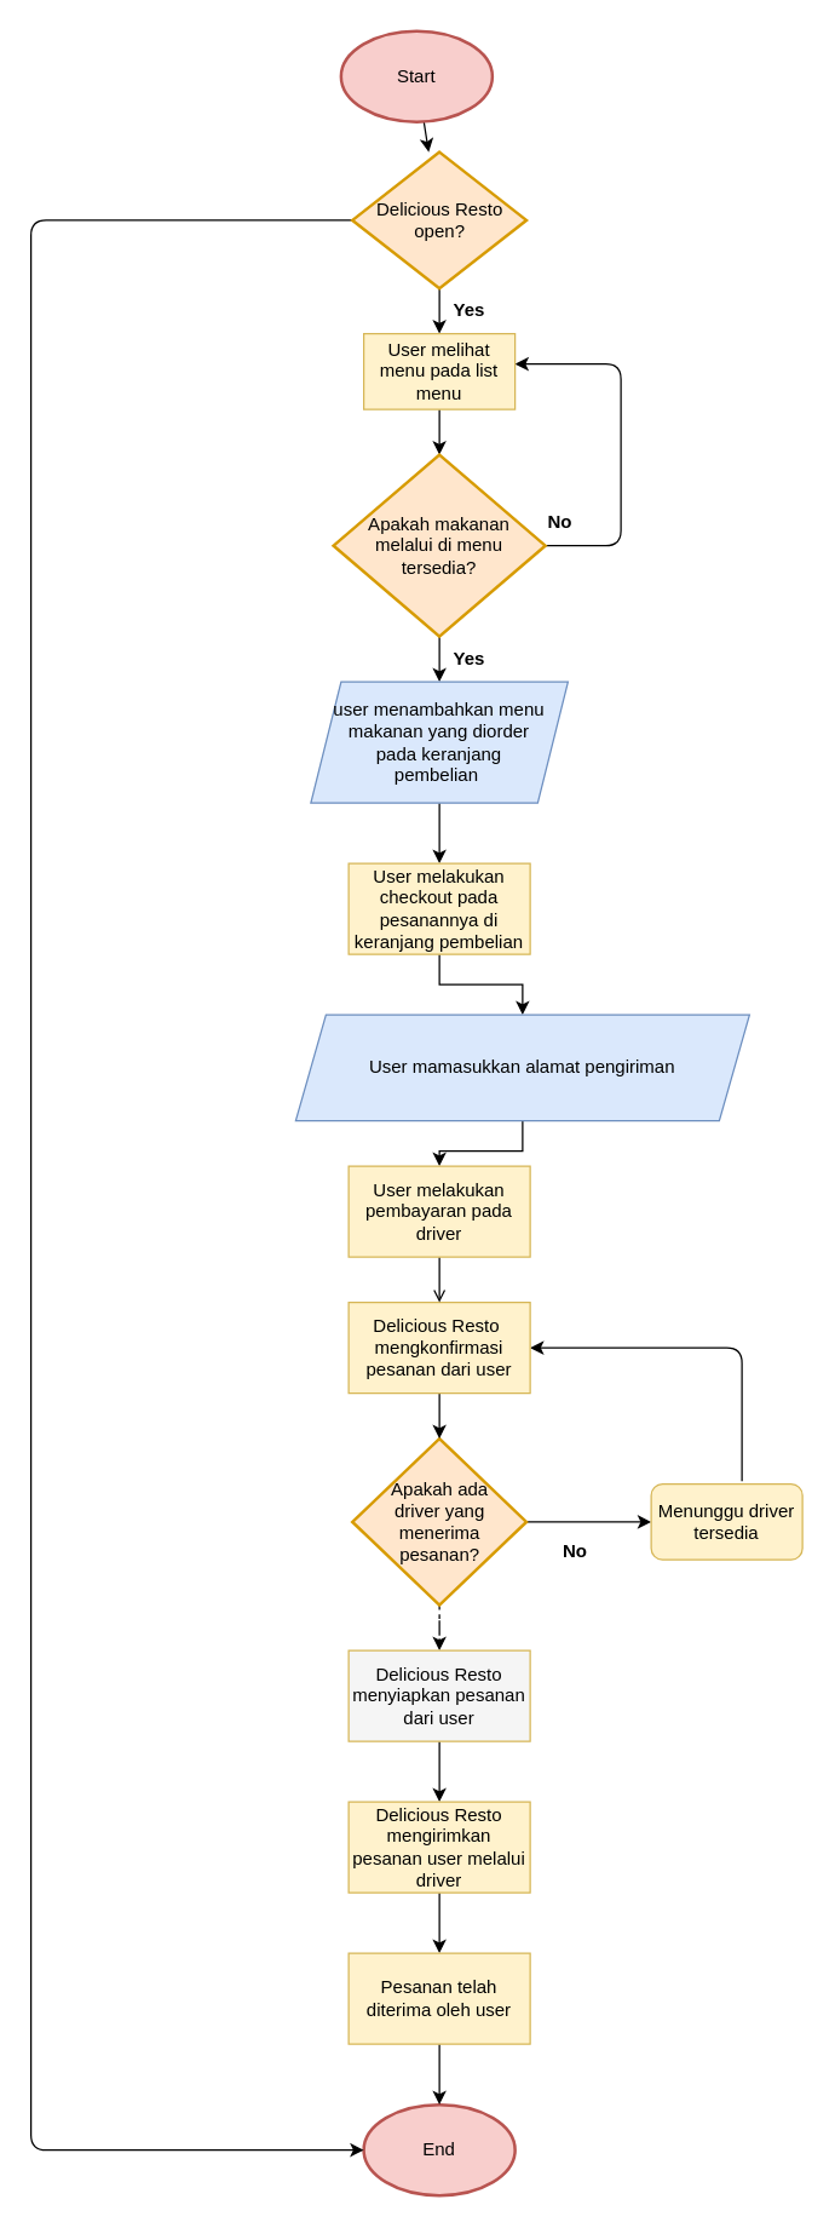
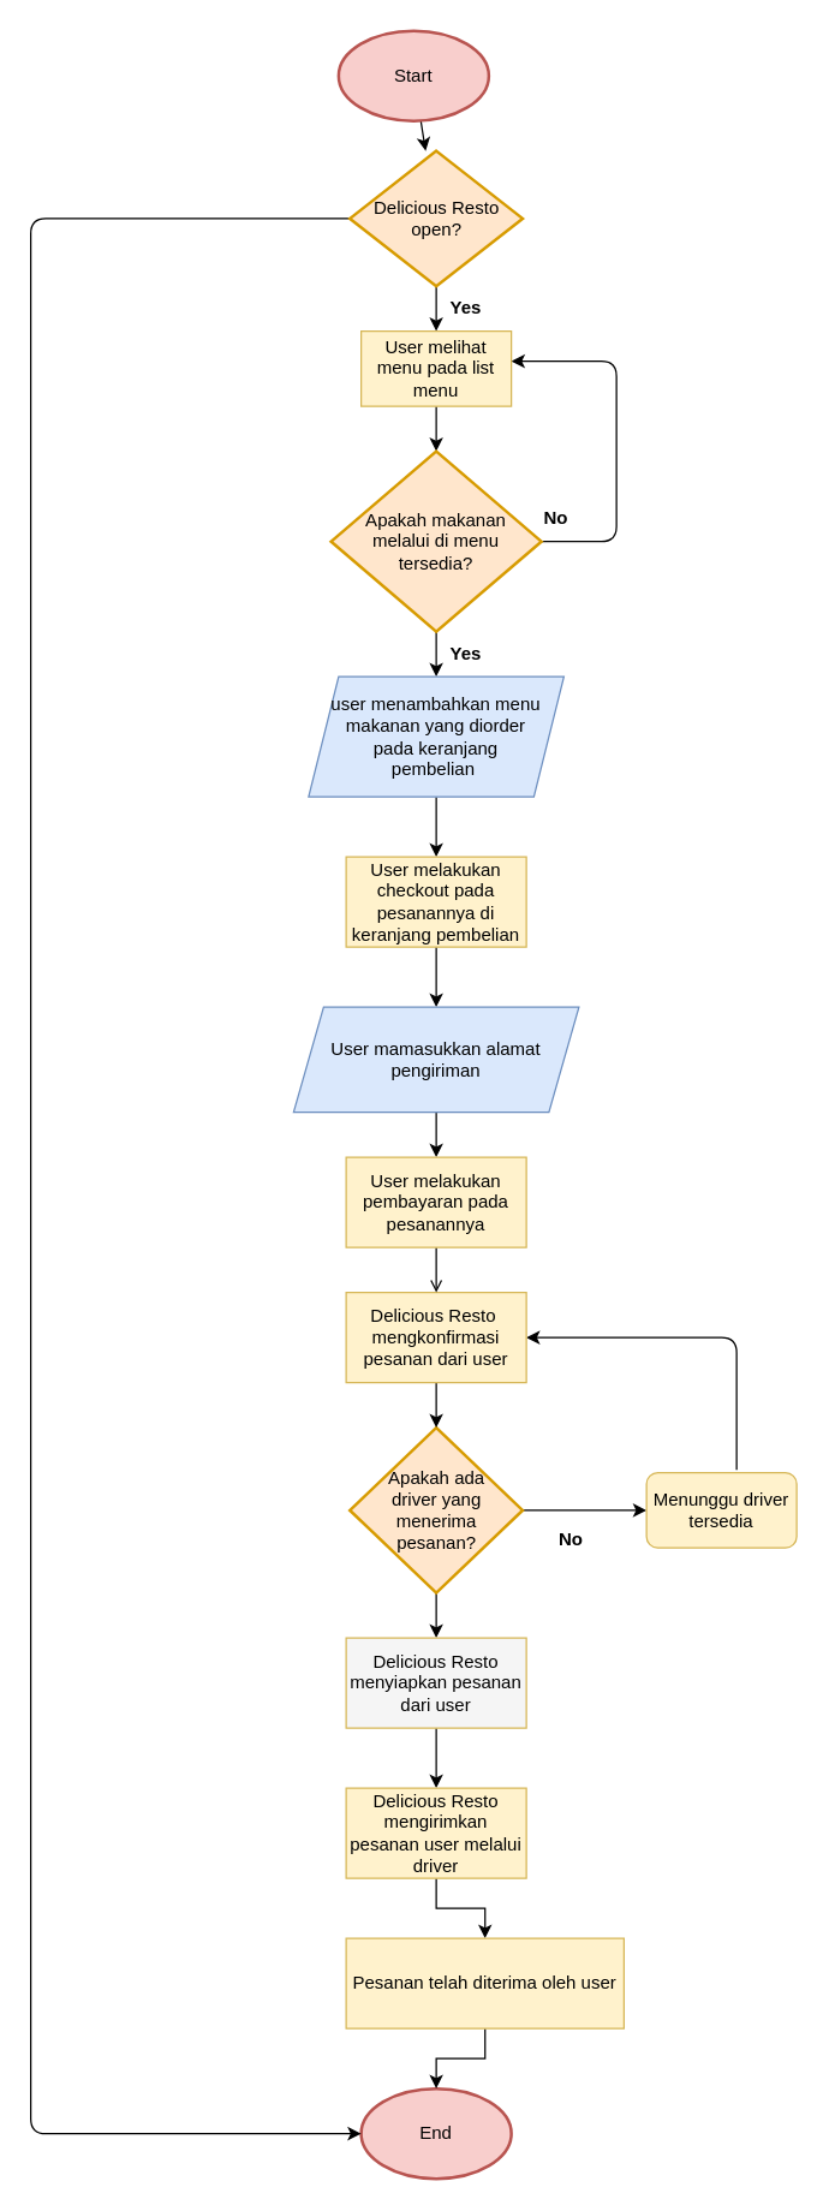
  <mxCell id="0" />
  <mxCell id="1" parent="0" />
  <mxCell id="2" value="" style="edgeStyle=none;html=1;" parent="1" source="3" target="8" edge="1"><mxGeometry relative="1" as="geometry" /></mxCell>
  <mxCell id="3" value="&lt;font color=&quot;#000000&quot;&gt;Start&lt;/font&gt;" style="strokeWidth=2;html=1;shape=mxgraph.flowchart.start_1;whiteSpace=wrap;fillColor=#f8cecc;strokeColor=#b85450;" parent="1" vertex="1"><mxGeometry x="225" y="20" width="100" height="60" as="geometry" /></mxCell>
  <mxCell id="4" value="" style="edgeStyle=none;html=1;" parent="1" target="12" edge="1"><mxGeometry relative="1" as="geometry"><mxPoint x="290" y="270" as="sourcePoint" /></mxGeometry></mxCell>
  <mxCell id="5" value="End" style="strokeWidth=2;html=1;shape=mxgraph.flowchart.start_1;whiteSpace=wrap;fillColor=#f8cecc;strokeColor=#b85450;fontColor=#000000;" parent="1" vertex="1"><mxGeometry x="240" y="1390" width="100" height="60" as="geometry" /></mxCell>
  <mxCell id="6" value="" style="edgeStyle=none;html=1;" parent="1" source="8" edge="1"><mxGeometry relative="1" as="geometry"><mxPoint x="290" y="220" as="targetPoint" /></mxGeometry></mxCell>
  <mxCell id="7" style="edgeStyle=none;html=1;entryX=0;entryY=0.5;entryDx=0;entryDy=0;entryPerimeter=0;" parent="1" source="8" target="5" edge="1"><mxGeometry relative="1" as="geometry"><Array as="points"><mxPoint x="20" y="145" /><mxPoint x="20" y="630" /><mxPoint x="20" y="950" /><mxPoint x="20" y="1250" /><mxPoint x="20" y="1420" /></Array><mxPoint x="240" y="1288" as="targetPoint" /></mxGeometry></mxCell>
  <mxCell id="8" value="&lt;div style=&quot;&quot;&gt;&lt;span style=&quot;background-color: initial;&quot;&gt;Delicious Resto&lt;/span&gt;&lt;/div&gt;&lt;div style=&quot;&quot;&gt;&lt;span style=&quot;background-color: initial;&quot;&gt;open?&lt;/span&gt;&lt;/div&gt;" style="strokeWidth=2;html=1;shape=mxgraph.flowchart.decision;whiteSpace=wrap;fillColor=#ffe6cc;strokeColor=#d79b00;align=center;fontColor=#000000;" parent="1" vertex="1"><mxGeometry x="232.5" y="100" width="115" height="90" as="geometry" /></mxCell>
  <mxCell id="9" value="&lt;b&gt;No&lt;/b&gt;" style="text;html=1;strokeColor=none;fillColor=none;align=center;verticalAlign=middle;whiteSpace=wrap;rounded=0;fontColor=#FFFFFF;" parent="1" vertex="1"><mxGeometry x="190" y="120" width="60" height="30" as="geometry" /></mxCell>
  <mxCell id="10" value="" style="edgeStyle=none;html=1;" parent="1" source="12" edge="1"><mxGeometry relative="1" as="geometry"><mxPoint x="290" y="450" as="targetPoint" /></mxGeometry></mxCell>
  <mxCell id="11" style="edgeStyle=none;html=1;" parent="1" source="12" edge="1"><mxGeometry relative="1" as="geometry"><Array as="points"><mxPoint x="410" y="360" /><mxPoint x="410" y="240" /></Array><mxPoint x="340" y="240" as="targetPoint" /></mxGeometry></mxCell>
  <mxCell id="12" value="Apakah makanan &lt;br&gt;melalui di menu &lt;br&gt;tersedia?" style="strokeWidth=2;html=1;shape=mxgraph.flowchart.decision;whiteSpace=wrap;fillColor=#ffe6cc;strokeColor=#d79b00;fontColor=#000000;" parent="1" vertex="1"><mxGeometry x="220" y="300" width="140" height="120" as="geometry" /></mxCell>
  <mxCell id="13" value="&lt;b&gt;Yes&lt;/b&gt;" style="text;html=1;strokeColor=none;fillColor=none;align=center;verticalAlign=middle;whiteSpace=wrap;rounded=0;" parent="1" vertex="1"><mxGeometry x="280" y="420" width="60" height="30" as="geometry" /></mxCell>
  <mxCell id="14" value="&lt;b&gt;No&lt;/b&gt;" style="text;html=1;strokeColor=none;fillColor=none;align=center;verticalAlign=middle;whiteSpace=wrap;rounded=0;" parent="1" vertex="1"><mxGeometry x="340" y="330" width="60" height="30" as="geometry" /></mxCell>
  <mxCell id="15" style="edgeStyle=orthogonalEdgeStyle;rounded=0;orthogonalLoop=1;jettySize=auto;html=1;entryX=0;entryY=0.5;entryDx=0;entryDy=0;" parent="1" source="17" target="33" edge="1"><mxGeometry relative="1" as="geometry" /></mxCell>
- <mxCell id="16" value="" style="edgeStyle=orthogonalEdgeStyle;rounded=0;orthogonalLoop=1;jettySize=auto;html=1;dashed=1;" parent="1" source="17" target="35" edge="1"><mxGeometry relative="1" as="geometry" /></mxCell>
+ <mxCell id="16" value="" style="edgeStyle=orthogonalEdgeStyle;rounded=0;orthogonalLoop=1;jettySize=auto;html=1;" parent="1" source="17" target="35" edge="1"><mxGeometry relative="1" as="geometry" /></mxCell>
  <mxCell id="17" value="Apakah ada &lt;br&gt;driver yang menerima &lt;br&gt;pesanan?" style="strokeWidth=2;html=1;shape=mxgraph.flowchart.decision;whiteSpace=wrap;fillColor=#ffe6cc;strokeColor=#d79b00;fontColor=#000000;" parent="1" vertex="1"><mxGeometry x="232.5" y="950" width="115" height="110" as="geometry" /></mxCell>
  <mxCell id="18" value="&lt;b&gt;Yes&lt;/b&gt;" style="text;html=1;strokeColor=none;fillColor=none;align=center;verticalAlign=middle;whiteSpace=wrap;rounded=0;" parent="1" vertex="1"><mxGeometry x="287.5" y="1120" width="60" height="30" as="geometry" /></mxCell>
  <mxCell id="19" style="edgeStyle=none;html=1;entryX=1;entryY=0.5;entryDx=0;entryDy=0;exitX=0.6;exitY=-0.04;exitDx=0;exitDy=0;exitPerimeter=0;" parent="1" source="33" target="30" edge="1"><mxGeometry relative="1" as="geometry"><mxPoint x="290" y="920" as="targetPoint" /><Array as="points"><mxPoint x="490" y="890" /></Array><mxPoint x="480" y="1050" as="sourcePoint" /></mxGeometry></mxCell>
  <mxCell id="20" value="&lt;b&gt;No&lt;/b&gt;" style="text;html=1;strokeColor=none;fillColor=none;align=center;verticalAlign=middle;whiteSpace=wrap;rounded=0;" parent="1" vertex="1"><mxGeometry x="350" y="1010" width="60" height="30" as="geometry" /></mxCell>
  <mxCell id="21" value="User melihat menu pada list menu" style="rounded=0;whiteSpace=wrap;html=1;fillColor=#fff2cc;strokeColor=#d6b656;fontColor=#000000;" parent="1" vertex="1"><mxGeometry x="240" y="220" width="100" height="50" as="geometry" /></mxCell>
  <mxCell id="22" value="" style="edgeStyle=orthogonalEdgeStyle;rounded=0;orthogonalLoop=1;jettySize=auto;html=1;" parent="1" source="23" target="26" edge="1"><mxGeometry relative="1" as="geometry" /></mxCell>
  <mxCell id="23" value="&lt;span style=&quot;font-family: Helvetica; font-size: 12px; font-style: normal; font-variant-ligatures: normal; font-variant-caps: normal; font-weight: 400; letter-spacing: normal; orphans: 2; text-align: center; text-indent: 0px; text-transform: none; widows: 2; word-spacing: 0px; -webkit-text-stroke-width: 0px; text-decoration-thickness: initial; text-decoration-style: initial; text-decoration-color: initial; float: none; display: inline !important;&quot;&gt;user menambahkan menu makanan yang diorder &lt;br&gt;pada keranjang &lt;br&gt;pembelian&amp;nbsp;&lt;/span&gt;&lt;span style=&quot;font-style: normal; font-variant-ligatures: normal; font-variant-caps: normal; font-weight: 400; letter-spacing: normal; orphans: 2; text-align: center; text-indent: 0px; text-transform: none; widows: 2; word-spacing: 0px; -webkit-text-stroke-width: 0px; text-decoration-thickness: initial; text-decoration-style: initial; text-decoration-color: initial; font-family: monospace; font-size: 0px;&quot;&gt;%3CmxGraphModel%3E%3Croot%3E%3CmxCell%20id%3D%220%22%2F%3E%3CmxCell%20id%3D%221%22%20parent%3D%220%22%2F%3E%3CmxCell%20id%3D%222%22%20value%3D%22user%20melihat%20menu%22%20style%3D%22rounded%3D1%3BwhiteSpace%3Dwrap%3Bhtml%3D1%3BabsoluteArcSize%3D1%3BarcSize%3D14%3BstrokeWidth%3D2%3B%22%20vertex%3D%221%22%20parent%3D%221%22%3E%3CmxGeometry%20x%3D%2240%22%20y%3D%22150%22%20width%3D%22100%22%20height%3D%2250%22%20as%3D%22geometry%22%2F%3E%3C%2FmxCell%3E%3C%2Froot%3E%3C%2FmxGraphModel%3E&lt;/span&gt;" style="shape=parallelogram;perimeter=parallelogramPerimeter;whiteSpace=wrap;html=1;fixedSize=1;fillColor=#dae8fc;strokeColor=#6c8ebf;fontColor=#000000;" parent="1" vertex="1"><mxGeometry x="205" y="450" width="170" height="80" as="geometry" /></mxCell>
  <mxCell id="24" value="&lt;b&gt;Yes&lt;/b&gt;" style="text;html=1;strokeColor=none;fillColor=none;align=center;verticalAlign=middle;whiteSpace=wrap;rounded=0;" parent="1" vertex="1"><mxGeometry x="280" y="190" width="60" height="30" as="geometry" /></mxCell>
  <mxCell id="25" style="edgeStyle=orthogonalEdgeStyle;rounded=0;orthogonalLoop=1;jettySize=auto;html=1;exitX=0.5;exitY=1;exitDx=0;exitDy=0;entryX=0.5;entryY=0;entryDx=0;entryDy=0;" parent="1" source="26" target="28" edge="1"><mxGeometry relative="1" as="geometry" /></mxCell>
  <mxCell id="26" value="User melakukan checkout pada pesanannya di keranjang pembelian" style="rounded=0;whiteSpace=wrap;html=1;labelBackgroundColor=none;fillColor=#fff2cc;strokeColor=#d6b656;fontColor=#000000;" parent="1" vertex="1"><mxGeometry x="230" y="570" width="120" height="60" as="geometry" /></mxCell>
  <mxCell id="27" value="" style="edgeStyle=orthogonalEdgeStyle;rounded=0;orthogonalLoop=1;jettySize=auto;html=1;" parent="1" source="28" target="32" edge="1"><mxGeometry relative="1" as="geometry" /></mxCell>
- <mxCell id="28" value="&lt;span style=&quot;color: rgb(0, 0, 0); font-family: Helvetica; font-size: 12px; font-style: normal; font-variant-ligatures: normal; font-variant-caps: normal; font-weight: 400; letter-spacing: normal; orphans: 2; text-align: center; text-indent: 0px; text-transform: none; widows: 2; word-spacing: 0px; -webkit-text-stroke-width: 0px; text-decoration-thickness: initial; text-decoration-style: initial; text-decoration-color: initial; float: none; display: inline !important;&quot;&gt;User mamasukkan alamat pengiriman&lt;/span&gt;" style="shape=parallelogram;perimeter=parallelogramPerimeter;whiteSpace=wrap;html=1;fixedSize=1;labelBackgroundColor=none;fillColor=#dae8fc;strokeColor=#6c8ebf;" parent="1" vertex="1"><mxGeometry x="195" y="670" width="300" height="70" as="geometry" /></mxCell>
+ <mxCell id="28" value="&lt;span style=&quot;color: rgb(0, 0, 0); font-family: Helvetica; font-size: 12px; font-style: normal; font-variant-ligatures: normal; font-variant-caps: normal; font-weight: 400; letter-spacing: normal; orphans: 2; text-align: center; text-indent: 0px; text-transform: none; widows: 2; word-spacing: 0px; -webkit-text-stroke-width: 0px; text-decoration-thickness: initial; text-decoration-style: initial; text-decoration-color: initial; float: none; display: inline !important;&quot;&gt;User mamasukkan alamat pengiriman&lt;/span&gt;" style="shape=parallelogram;perimeter=parallelogramPerimeter;whiteSpace=wrap;html=1;fixedSize=1;labelBackgroundColor=none;fillColor=#dae8fc;strokeColor=#6c8ebf;" parent="1" vertex="1"><mxGeometry x="195" y="670" width="190" height="70" as="geometry" /></mxCell>
  <mxCell id="29" value="" style="edgeStyle=orthogonalEdgeStyle;rounded=0;orthogonalLoop=1;jettySize=auto;html=1;" parent="1" source="30" target="17" edge="1"><mxGeometry relative="1" as="geometry" /></mxCell>
  <mxCell id="30" value="&lt;span style=&quot;color: rgb(0, 0, 0); font-family: Helvetica; font-size: 12px; font-style: normal; font-variant-ligatures: normal; font-variant-caps: normal; font-weight: 400; letter-spacing: normal; orphans: 2; text-align: center; text-indent: 0px; text-transform: none; widows: 2; word-spacing: 0px; -webkit-text-stroke-width: 0px; text-decoration-thickness: initial; text-decoration-style: initial; text-decoration-color: initial; float: none; display: inline !important;&quot;&gt;Delicious Resto&amp;nbsp;&lt;/span&gt;&lt;br style=&quot;color: rgb(0, 0, 0); font-family: Helvetica; font-size: 12px; font-style: normal; font-variant-ligatures: normal; font-variant-caps: normal; font-weight: 400; letter-spacing: normal; orphans: 2; text-align: center; text-indent: 0px; text-transform: none; widows: 2; word-spacing: 0px; -webkit-text-stroke-width: 0px; text-decoration-thickness: initial; text-decoration-style: initial; text-decoration-color: initial;&quot;&gt;&lt;span style=&quot;color: rgb(0, 0, 0); font-family: Helvetica; font-size: 12px; font-style: normal; font-variant-ligatures: normal; font-variant-caps: normal; font-weight: 400; letter-spacing: normal; orphans: 2; text-align: center; text-indent: 0px; text-transform: none; widows: 2; word-spacing: 0px; -webkit-text-stroke-width: 0px; text-decoration-thickness: initial; text-decoration-style: initial; text-decoration-color: initial; float: none; display: inline !important;&quot;&gt;mengkonfirmasi pesanan dari&amp;nbsp;&lt;/span&gt;&lt;span style=&quot;color: rgb(0, 0, 0); font-family: Helvetica; font-size: 12px; font-style: normal; font-variant-ligatures: normal; font-variant-caps: normal; font-weight: 400; letter-spacing: normal; orphans: 2; text-align: center; text-indent: 0px; text-transform: none; widows: 2; word-spacing: 0px; -webkit-text-stroke-width: 0px; text-decoration-thickness: initial; text-decoration-style: initial; text-decoration-color: initial; float: none; display: inline !important;&quot;&gt;user&lt;/span&gt;" style="rounded=0;whiteSpace=wrap;html=1;labelBackgroundColor=none;fillColor=#fff2cc;strokeColor=#d6b656;" parent="1" vertex="1"><mxGeometry x="230" y="860" width="120" height="60" as="geometry" /></mxCell>
  <mxCell id="31" value="" style="edgeStyle=orthogonalEdgeStyle;rounded=0;orthogonalLoop=1;jettySize=auto;html=1;endArrow=open;" parent="1" source="32" target="30" edge="1"><mxGeometry relative="1" as="geometry" /></mxCell>
- <mxCell id="32" value="User melakukan pembayaran pada driver" style="rounded=0;whiteSpace=wrap;html=1;labelBackgroundColor=none;fillColor=#fff2cc;strokeColor=#d6b656;fontColor=#000000;" parent="1" vertex="1"><mxGeometry x="230" y="770" width="120" height="60" as="geometry" /></mxCell>
+ <mxCell id="32" value="User melakukan pembayaran pada pesanannya" style="rounded=0;whiteSpace=wrap;html=1;labelBackgroundColor=none;fillColor=#fff2cc;strokeColor=#d6b656;fontColor=#000000;" parent="1" vertex="1"><mxGeometry x="230" y="770" width="120" height="60" as="geometry" /></mxCell>
  <mxCell id="33" value="Menunggu driver tersedia" style="whiteSpace=wrap;html=1;labelBackgroundColor=none;fillColor=#fff2cc;strokeColor=#d6b656;fontColor=#000000;rounded=1;" parent="1" vertex="1"><mxGeometry x="430" y="980" width="100" height="50" as="geometry" /></mxCell>
  <mxCell id="34" value="" style="edgeStyle=orthogonalEdgeStyle;rounded=0;orthogonalLoop=1;jettySize=auto;html=1;" parent="1" source="35" target="37" edge="1"><mxGeometry relative="1" as="geometry" /></mxCell>
  <mxCell id="35" value="Delicious Resto menyiapkan pesanan dari user" style="rounded=0;whiteSpace=wrap;html=1;labelBackgroundColor=none;fillColor=#f5f5f5;strokeColor=#d6b656;fontColor=#000000;" parent="1" vertex="1"><mxGeometry x="230" y="1090" width="120" height="60" as="geometry" /></mxCell>
  <mxCell id="36" value="" style="edgeStyle=orthogonalEdgeStyle;rounded=0;orthogonalLoop=1;jettySize=auto;html=1;" parent="1" source="37" target="39" edge="1"><mxGeometry relative="1" as="geometry" /></mxCell>
  <mxCell id="37" value="Delicious Resto mengirimkan pesanan user melalui driver" style="rounded=0;whiteSpace=wrap;html=1;labelBackgroundColor=none;fillColor=#fff2cc;strokeColor=#d6b656;fontColor=#000000;" parent="1" vertex="1"><mxGeometry x="230" y="1190" width="120" height="60" as="geometry" /></mxCell>
  <mxCell id="38" value="" style="edgeStyle=orthogonalEdgeStyle;rounded=0;orthogonalLoop=1;jettySize=auto;html=1;" parent="1" source="39" target="5" edge="1"><mxGeometry relative="1" as="geometry" /></mxCell>
- <mxCell id="39" value="Pesanan telah diterima oleh user" style="rounded=0;whiteSpace=wrap;html=1;labelBackgroundColor=none;fillColor=#fff2cc;strokeColor=#d6b656;fontColor=#000000;" parent="1" vertex="1"><mxGeometry x="230" y="1290" width="120" height="60" as="geometry" /></mxCell>
+ <mxCell id="39" value="Pesanan telah diterima oleh user" style="rounded=0;whiteSpace=wrap;html=1;labelBackgroundColor=none;fillColor=#fff2cc;strokeColor=#d6b656;fontColor=#000000;" parent="1" vertex="1"><mxGeometry x="230" y="1290" width="185" height="60" as="geometry" /></mxCell>
